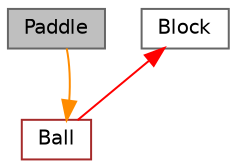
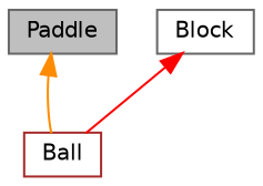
  digraph {
    node [color=gray40 fillcolor=white fontname=Helvetica fontsize=10 shape=record style=filled]
    edge [dir=back fontname=Helvetica fontsize=10 labelfontname=Helvetica labelfontsize=10 style=solid]
    n1 [fillcolor=grey75 fontcolor=black height=0.2 label=Paddle width=0.4]
    n2 [color=brown height=0.2 label=Ball width=0.4]
    n3 [height=0.2 label=Block width=0.4]
-   n2 -> n1 [color=darkorange]
+   n1 -> n2 [color=darkorange]
    n3 -> n2 [color=red]
  }
